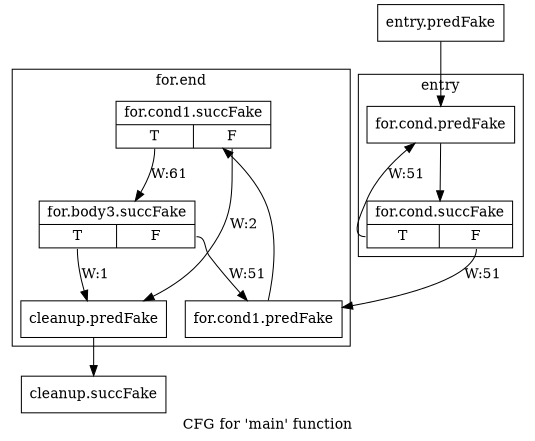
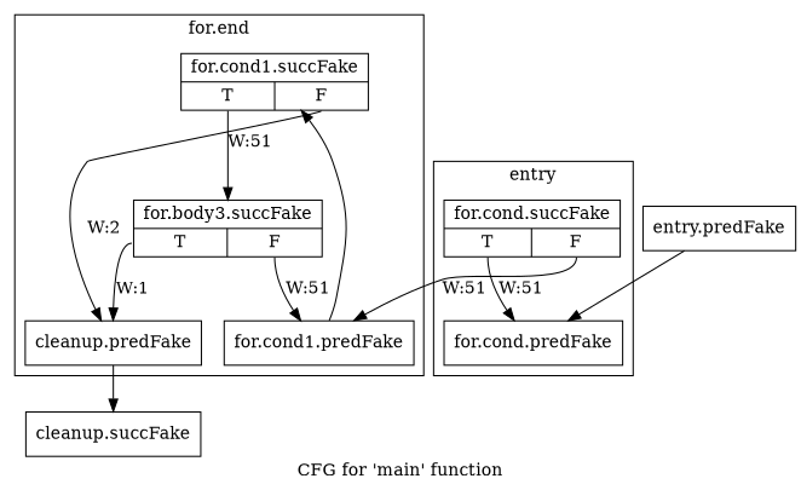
  digraph {
    label="CFG for 'main' function"
    node [filename="../../../testbench.cpp" linenumber=44 shape=record]
    edge [execusionnum=1 filename="../../../testbench.cpp"]
    n1 [label="{cleanup.predFake}"]
    n2 [label="{for.cond1.predFake}" linenumber=33]
    n3 [label="{for.cond1.succFake|{<s0>T|<s1>F}}" linenumber=33]
    n4 [label="{for.body3.succFake|{<s0>T|<s1>F}}" linenumber=37]
    n5 [label="{for.cond.predFake}" linenumber=28]
    n6 [label="{for.cond.succFake|{<s0>T|<s1>F}}" linenumber=28]
    n7 [label="{cleanup.succFake}"]
    n8 [label="{entry.predFake}" filename="" linenumber=""]
    subgraph cluster_1 {
      invocationtime=2
      label="for.end"
      tripcount=0
      n1
      n2
      n3
      n4
    }
    subgraph cluster_2 {
      invocationtime=1
      label=entry
      tripcount=50
      n5
      n6
    }
    n1 -> n7
    n2 -> n3 [execusionnum=51]
    n3 -> n1 [label="W:2" tailport=s1]
-   n3 -> n4 [execusionnum=50 label="W:61" tailport=s0]
+   n3 -> n4 [execusionnum=50 label="W:51" tailport=s0]
    n4 -> n1 [execusionnum=0 label="W:1" tailport=s0]
    n4 -> n2 [execusionnum=50 label="W:51" tailport=s1]
-   n5 -> n6 [execusionnum=51]
    n6 -> n2 [callList="1:31" label="W:51" tailport=s1]
    n6 -> n5 [execusionnum=50 label="W:51" tailport=s0]
    n8 -> n5
  }
